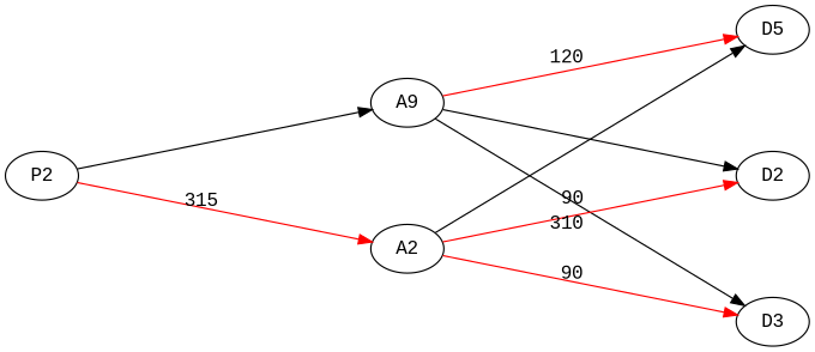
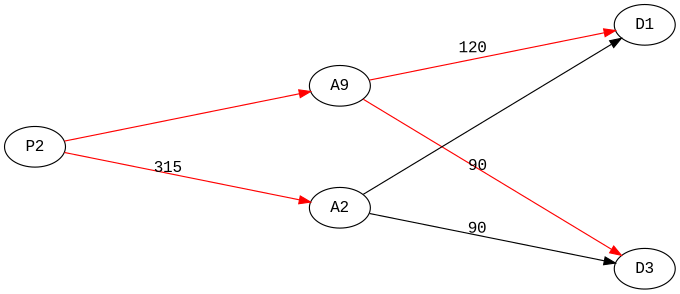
  digraph {
    fontname="Liberation Mono"
    forcelabels=true
    nodesep=1
    rankdir=LR
    ranksep=3
    splines=line
    node [fontname="Liberation Mono"]
    edge [color=red fontname="Liberation Mono"]
    n1 [label=A9]
-   D1 [label=D5]
-   D2
+   D1
    D3
    A2
    P2
    n1 -> D1 [xlabel=120]
-   n1 -> D2 [color=""]
-   n1 -> D3 [color=black xlabel=90]
+   n1 -> D3 [xlabel=90]
    A2 -> D1 [color=""]
-   A2 -> D2 [xlabel=310]
-   A2 -> D3 [xlabel=90]
-   P2 -> n1 [color=""]
+   A2 -> D3 [color=black xlabel=90]
+   P2 -> n1
    P2 -> A2 [xlabel=315]
  }
